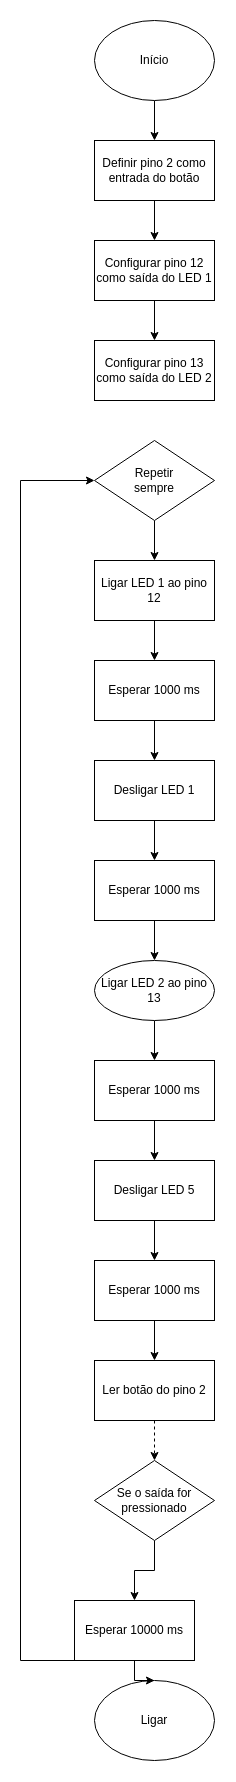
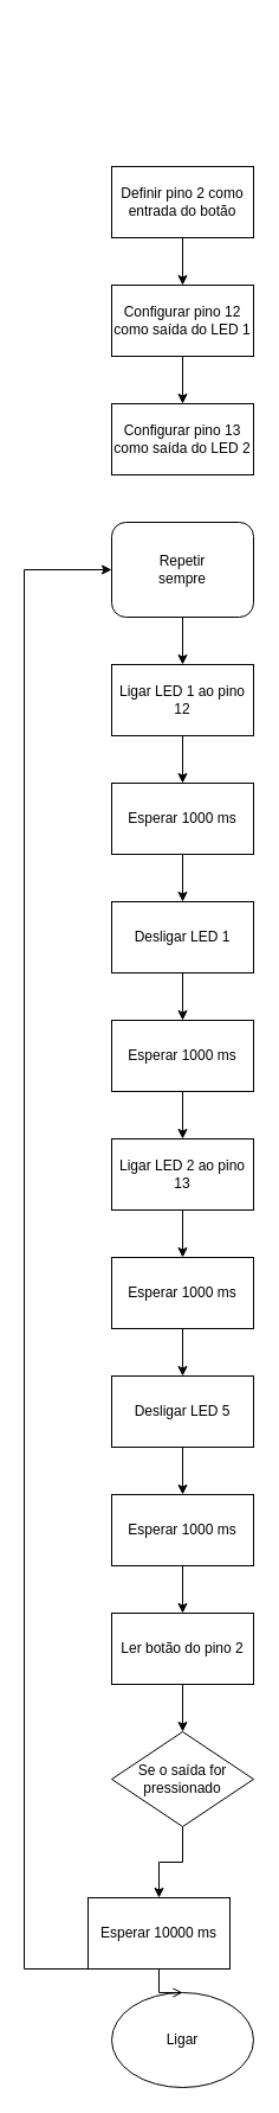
  <mxCell id="0" />
  <mxCell id="1" parent="0" />
- <mxCell id="2" style="edgeStyle=orthogonalEdgeStyle;rounded=0;orthogonalLoop=1;jettySize=auto;html=1;entryX=0.5;entryY=0;entryDx=0;entryDy=0;" parent="1" source="3" target="5" edge="1"><mxGeometry relative="1" as="geometry" /></mxCell>
- <mxCell id="3" value="Início" style="ellipse;whiteSpace=wrap;html=1;" parent="1" vertex="1"><mxGeometry x="94" y="20" width="120" height="80" as="geometry" /></mxCell>
  <mxCell id="4" style="edgeStyle=orthogonalEdgeStyle;rounded=0;orthogonalLoop=1;jettySize=auto;html=1;entryX=0.5;entryY=0;entryDx=0;entryDy=0;" parent="1" source="5" target="7" edge="1"><mxGeometry relative="1" as="geometry" /></mxCell>
  <mxCell id="5" value="&lt;div&gt;Definir pino 2 como entrada do botão&lt;/div&gt;" style="rounded=0;whiteSpace=wrap;html=1;" parent="1" vertex="1"><mxGeometry x="94" y="140" width="120" height="60" as="geometry" /></mxCell>
  <mxCell id="6" style="edgeStyle=orthogonalEdgeStyle;rounded=0;orthogonalLoop=1;jettySize=auto;html=1;entryX=0.5;entryY=0;entryDx=0;entryDy=0;" parent="1" source="7" target="8" edge="1"><mxGeometry relative="1" as="geometry" /></mxCell>
  <mxCell id="7" value="&lt;div&gt;Configurar pino 12 como saída do LED 1&lt;/div&gt;" style="rounded=0;whiteSpace=wrap;html=1;" parent="1" vertex="1"><mxGeometry x="94" y="240" width="120" height="60" as="geometry" /></mxCell>
  <mxCell id="8" value="&lt;div&gt;Configurar pino 13 como saída do LED 2&lt;/div&gt;" style="rounded=0;whiteSpace=wrap;html=1;" parent="1" vertex="1"><mxGeometry x="94" y="340" width="120" height="60" as="geometry" /></mxCell>
  <mxCell id="9" style="edgeStyle=orthogonalEdgeStyle;rounded=0;orthogonalLoop=1;jettySize=auto;html=1;entryX=0.5;entryY=0;entryDx=0;entryDy=0;" parent="1" source="10" target="12" edge="1"><mxGeometry relative="1" as="geometry" /></mxCell>
- <mxCell id="10" value="Repetir&lt;div&gt;sempre&lt;/div&gt;" style="rhombus;whiteSpace=wrap;html=1;" parent="1" vertex="1"><mxGeometry x="94" y="440" width="120" height="80" as="geometry" /></mxCell>
+ <mxCell id="10" value="Repetir&lt;div&gt;sempre&lt;/div&gt;" style="whiteSpace=wrap;html=1;rounded=1;" parent="1" vertex="1"><mxGeometry x="94" y="440" width="120" height="80" as="geometry" /></mxCell>
  <mxCell id="11" style="edgeStyle=orthogonalEdgeStyle;rounded=0;orthogonalLoop=1;jettySize=auto;html=1;entryX=0.5;entryY=0;entryDx=0;entryDy=0;" parent="1" source="12" target="14" edge="1"><mxGeometry relative="1" as="geometry" /></mxCell>
  <mxCell id="12" value="&lt;div&gt;Ligar LED 1 ao pino 12&lt;/div&gt;" style="rounded=0;whiteSpace=wrap;html=1;" parent="1" vertex="1"><mxGeometry x="94" y="560" width="120" height="60" as="geometry" /></mxCell>
  <mxCell id="13" style="edgeStyle=orthogonalEdgeStyle;rounded=0;orthogonalLoop=1;jettySize=auto;html=1;entryX=0.5;entryY=0;entryDx=0;entryDy=0;" parent="1" source="14" target="16" edge="1"><mxGeometry relative="1" as="geometry" /></mxCell>
  <mxCell id="14" value="Esperar 1000 ms" style="rounded=0;whiteSpace=wrap;html=1;" parent="1" vertex="1"><mxGeometry x="94" y="660" width="120" height="60" as="geometry" /></mxCell>
  <mxCell id="15" style="edgeStyle=orthogonalEdgeStyle;rounded=0;orthogonalLoop=1;jettySize=auto;html=1;entryX=0.5;entryY=0;entryDx=0;entryDy=0;" parent="1" source="16" target="18" edge="1"><mxGeometry relative="1" as="geometry" /></mxCell>
  <mxCell id="16" value="&lt;div&gt;Desligar LED 1&lt;/div&gt;" style="rounded=0;whiteSpace=wrap;html=1;" parent="1" vertex="1"><mxGeometry x="94" y="760" width="120" height="60" as="geometry" /></mxCell>
  <mxCell id="17" style="edgeStyle=orthogonalEdgeStyle;rounded=0;orthogonalLoop=1;jettySize=auto;html=1;entryX=0.5;entryY=0;entryDx=0;entryDy=0;" parent="1" source="18" target="20" edge="1"><mxGeometry relative="1" as="geometry" /></mxCell>
  <mxCell id="18" value="Esperar 1000 ms" style="rounded=0;whiteSpace=wrap;html=1;" parent="1" vertex="1"><mxGeometry x="94" y="860" width="120" height="60" as="geometry" /></mxCell>
  <mxCell id="19" style="edgeStyle=orthogonalEdgeStyle;rounded=0;orthogonalLoop=1;jettySize=auto;html=1;entryX=0.5;entryY=0;entryDx=0;entryDy=0;" parent="1" source="20" target="22" edge="1"><mxGeometry relative="1" as="geometry" /></mxCell>
- <mxCell id="20" value="Ligar LED 2 ao pino 13" style="ellipse;whiteSpace=wrap;html=1;" parent="1" vertex="1"><mxGeometry x="94" y="960" width="120" height="60" as="geometry" /></mxCell>
+ <mxCell id="20" value="Ligar LED 2 ao pino 13" style="rounded=0;whiteSpace=wrap;html=1;" parent="1" vertex="1"><mxGeometry x="94" y="960" width="120" height="60" as="geometry" /></mxCell>
  <mxCell id="21" style="edgeStyle=orthogonalEdgeStyle;rounded=0;orthogonalLoop=1;jettySize=auto;html=1;entryX=0.5;entryY=0;entryDx=0;entryDy=0;" edge="1" parent="1" source="22" target="26"><mxGeometry relative="1" as="geometry" /></mxCell>
  <mxCell id="22" value="Esperar 1000 ms" style="rounded=0;whiteSpace=wrap;html=1;" parent="1" vertex="1"><mxGeometry x="94" y="1060" width="120" height="60" as="geometry" /></mxCell>
  <mxCell id="23" style="edgeStyle=orthogonalEdgeStyle;rounded=0;orthogonalLoop=1;jettySize=auto;html=1;entryX=0;entryY=0.5;entryDx=0;entryDy=0;" edge="1" parent="1" target="10"><mxGeometry relative="1" as="geometry"><mxPoint x="154" y="1660" as="sourcePoint" /><Array as="points"><mxPoint x="154" y="1660" /><mxPoint x="20" y="1660" /><mxPoint x="20" y="480" /></Array></mxGeometry></mxCell>
  <mxCell id="24" value="Ligar" style="ellipse;whiteSpace=wrap;html=1;" parent="1" vertex="1"><mxGeometry x="94" y="1680" width="120" height="80" as="geometry" /></mxCell>
  <mxCell id="25" style="edgeStyle=orthogonalEdgeStyle;rounded=0;orthogonalLoop=1;jettySize=auto;html=1;entryX=0.5;entryY=0;entryDx=0;entryDy=0;" edge="1" parent="1" source="26" target="28"><mxGeometry relative="1" as="geometry" /></mxCell>
  <mxCell id="26" value="Desligar LED 5" style="rounded=0;whiteSpace=wrap;html=1;" vertex="1" parent="1"><mxGeometry x="94" y="1160" width="120" height="60" as="geometry" /></mxCell>
  <mxCell id="27" style="edgeStyle=orthogonalEdgeStyle;rounded=0;orthogonalLoop=1;jettySize=auto;html=1;entryX=0.5;entryY=0;entryDx=0;entryDy=0;" edge="1" parent="1" source="28" target="30"><mxGeometry relative="1" as="geometry" /></mxCell>
  <mxCell id="28" value="Esperar 1000 ms" style="rounded=0;whiteSpace=wrap;html=1;" vertex="1" parent="1"><mxGeometry x="94" y="1260" width="120" height="60" as="geometry" /></mxCell>
- <mxCell id="29" style="edgeStyle=orthogonalEdgeStyle;rounded=0;orthogonalLoop=1;jettySize=auto;html=1;entryX=0.5;entryY=0;entryDx=0;entryDy=0;dashed=1;" edge="1" parent="1" source="30" target="32"><mxGeometry relative="1" as="geometry" /></mxCell>
+ <mxCell id="29" style="edgeStyle=orthogonalEdgeStyle;rounded=0;orthogonalLoop=1;jettySize=auto;html=1;entryX=0.5;entryY=0;entryDx=0;entryDy=0;" edge="1" parent="1" source="30" target="32"><mxGeometry relative="1" as="geometry" /></mxCell>
  <mxCell id="30" value="Ler botão do pino 2" style="rounded=0;whiteSpace=wrap;html=1;" vertex="1" parent="1"><mxGeometry x="94" y="1360" width="120" height="60" as="geometry" /></mxCell>
  <mxCell id="31" style="edgeStyle=orthogonalEdgeStyle;rounded=0;orthogonalLoop=1;jettySize=auto;html=1;entryX=0.5;entryY=0;entryDx=0;entryDy=0;" edge="1" parent="1" source="32" target="34"><mxGeometry relative="1" as="geometry" /></mxCell>
  <mxCell id="32" value="Se o&amp;nbsp;&lt;span style=&quot;background-color: transparent; color: light-dark(rgb(0, 0, 0), rgb(255, 255, 255));&quot;&gt;saída&amp;nbsp;&lt;/span&gt;&lt;span style=&quot;background-color: transparent; color: light-dark(rgb(0, 0, 0), rgb(255, 255, 255));&quot;&gt;for&lt;/span&gt;&lt;div&gt;&lt;div&gt;&lt;span style=&quot;background-color: transparent; color: light-dark(rgb(0, 0, 0), rgb(255, 255, 255));&quot;&gt;pressionado&lt;/span&gt;&lt;/div&gt;&lt;/div&gt;" style="rhombus;whiteSpace=wrap;html=1;" vertex="1" parent="1"><mxGeometry x="94" y="1460" width="120" height="80" as="geometry" /></mxCell>
- <mxCell id="33" style="edgeStyle=orthogonalEdgeStyle;rounded=0;orthogonalLoop=1;jettySize=auto;html=1;entryX=0.5;entryY=0;entryDx=0;entryDy=0;" edge="1" parent="1" source="34" target="24"><mxGeometry relative="1" as="geometry" /></mxCell>
+ <mxCell id="33" style="edgeStyle=orthogonalEdgeStyle;rounded=0;orthogonalLoop=1;jettySize=auto;html=1;entryX=0.5;entryY=0;entryDx=0;entryDy=0;endArrow=open;" edge="1" parent="1" source="34" target="24"><mxGeometry relative="1" as="geometry" /></mxCell>
  <mxCell id="34" value="Esperar 10000 ms" style="rounded=0;whiteSpace=wrap;html=1;" vertex="1" parent="1"><mxGeometry x="74" y="1600" width="120" height="60" as="geometry" /></mxCell>
